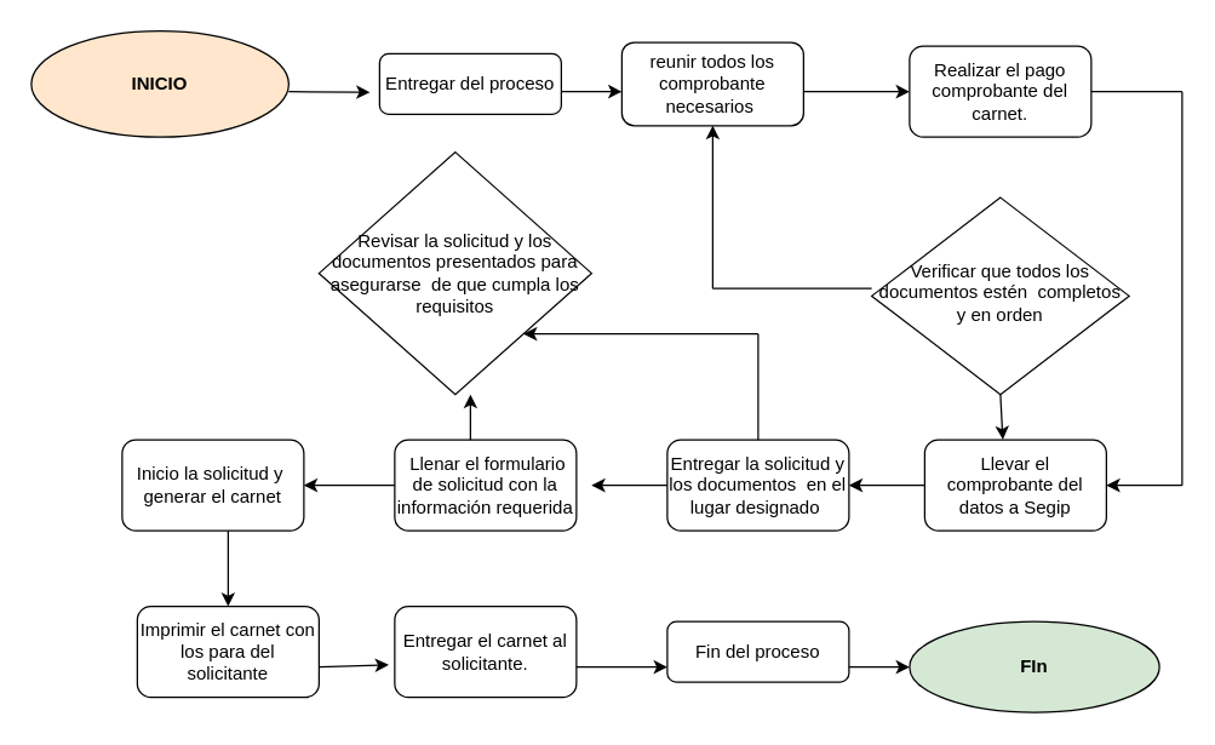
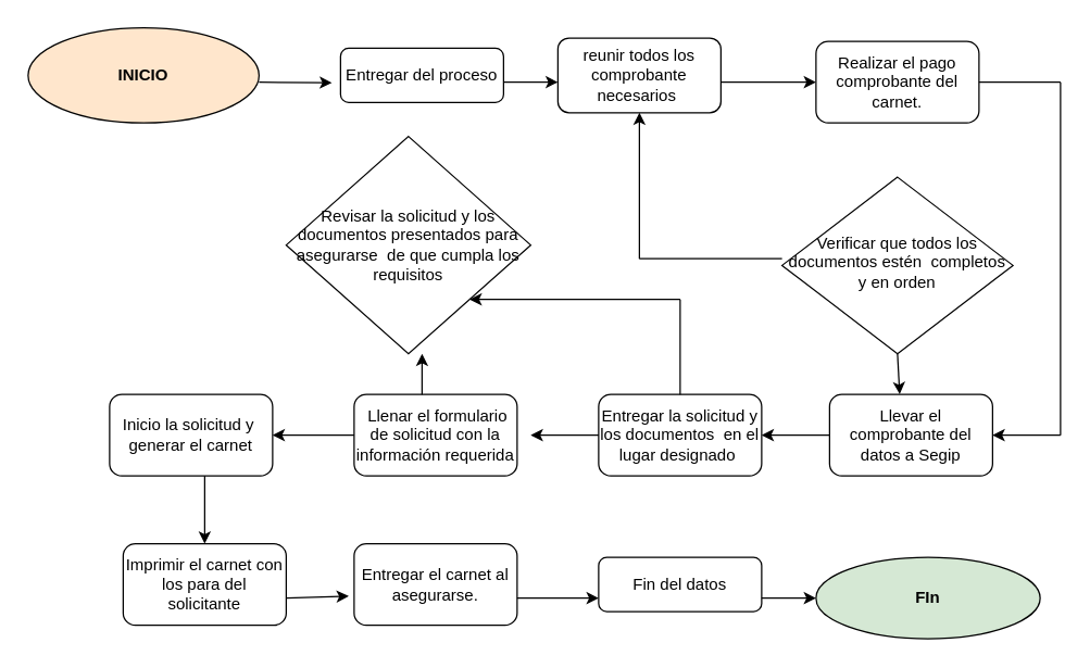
  <mxCell id="0" />
  <mxCell id="1" parent="0" />
  <mxCell id="2" value="Verificar que todos los documentos estén&amp;nbsp; completos y en orden" style="rhombus;whiteSpace=wrap;html=1;shadow=0;fontFamily=Helvetica;fontSize=12;align=center;strokeWidth=1;spacing=6;spacingTop=-4;" vertex="1" parent="1"><mxGeometry x="575" y="130" width="170" height="130" as="geometry" /></mxCell>
  <mxCell id="3" value="Entregar del proceso" style="rounded=1;whiteSpace=wrap;html=1;fontSize=12;glass=0;strokeWidth=1;shadow=0;" vertex="1" parent="1"><mxGeometry x="250" y="35" width="120" height="40" as="geometry" /></mxCell>
  <mxCell id="4" value="reunir todos los comprobante necesarios&amp;nbsp;" style="rounded=1;whiteSpace=wrap;html=1;fontSize=12;glass=0;strokeWidth=1;shadow=0;" vertex="1" parent="1"><mxGeometry x="410" y="27.5" width="120" height="55" as="geometry" /></mxCell>
  <mxCell id="5" value="&lt;b&gt;INICIO&lt;/b&gt;" style="ellipse;whiteSpace=wrap;html=1;fillColor=#ffe6cc;" vertex="1" parent="1"><mxGeometry x="20" y="20" width="170" height="70" as="geometry" /></mxCell>
  <mxCell id="6" value="" style="endArrow=classic;html=1;rounded=0;entryX=-0.053;entryY=0.636;entryDx=0;entryDy=0;entryPerimeter=0;" edge="1" parent="1" target="3"><mxGeometry width="50" height="50" relative="1" as="geometry"><mxPoint x="190" y="60" as="sourcePoint" /><mxPoint x="240" y="20" as="targetPoint" /></mxGeometry></mxCell>
  <mxCell id="7" value="&amp;nbsp;Llenar el formulario de solicitud con la información requerida" style="whiteSpace=wrap;html=1;rounded=1;glass=0;strokeWidth=1;shadow=0;" vertex="1" parent="1"><mxGeometry x="260" y="290" width="120" height="60" as="geometry" /></mxCell>
  <mxCell id="8" value="" style="endArrow=classic;html=1;rounded=0;" edge="1" parent="1"><mxGeometry width="50" height="50" relative="1" as="geometry"><mxPoint x="530" y="60" as="sourcePoint" /><mxPoint x="600" y="60" as="targetPoint" /></mxGeometry></mxCell>
  <mxCell id="9" value="" style="endArrow=classic;html=1;rounded=0;" edge="1" parent="1"><mxGeometry width="50" height="50" relative="1" as="geometry"><mxPoint x="370" y="60" as="sourcePoint" /><mxPoint x="410" y="60" as="targetPoint" /></mxGeometry></mxCell>
  <mxCell id="10" value="" style="endArrow=none;html=1;rounded=0;" edge="1" parent="1"><mxGeometry width="50" height="50" relative="1" as="geometry"><mxPoint x="575" y="190" as="sourcePoint" /><mxPoint x="470" y="190" as="targetPoint" /></mxGeometry></mxCell>
  <mxCell id="11" value="" style="endArrow=classic;html=1;rounded=0;entryX=0.5;entryY=1;entryDx=0;entryDy=0;" edge="1" parent="1" target="4"><mxGeometry width="50" height="50" relative="1" as="geometry"><mxPoint x="470" y="190" as="sourcePoint" /><mxPoint x="520" y="140" as="targetPoint" /></mxGeometry></mxCell>
  <mxCell id="12" value="Realizar el pago comprobante del carnet." style="rounded=1;whiteSpace=wrap;html=1;" vertex="1" parent="1"><mxGeometry x="600" y="30" width="120" height="60" as="geometry" /></mxCell>
  <mxCell id="13" value="" style="endArrow=none;html=1;rounded=0;" edge="1" parent="1"><mxGeometry width="50" height="50" relative="1" as="geometry"><mxPoint x="720" y="60" as="sourcePoint" /><mxPoint x="780" y="60" as="targetPoint" /></mxGeometry></mxCell>
  <mxCell id="14" value="" style="endArrow=none;html=1;rounded=0;" edge="1" parent="1"><mxGeometry width="50" height="50" relative="1" as="geometry"><mxPoint x="780" y="60" as="sourcePoint" /><mxPoint x="780" y="320" as="targetPoint" /></mxGeometry></mxCell>
  <mxCell id="15" value="" style="endArrow=classic;html=1;rounded=0;" edge="1" parent="1"><mxGeometry width="50" height="50" relative="1" as="geometry"><mxPoint x="780" y="320" as="sourcePoint" /><mxPoint x="730" y="320" as="targetPoint" /></mxGeometry></mxCell>
  <mxCell id="16" value="Entregar la solicitud y los documentos&amp;nbsp; en el lugar designado&amp;nbsp;" style="rounded=1;whiteSpace=wrap;html=1;" vertex="1" parent="1"><mxGeometry x="440" y="290" width="120" height="60" as="geometry" /></mxCell>
  <mxCell id="17" value="" style="endArrow=classic;html=1;rounded=0;entryX=1;entryY=0.5;entryDx=0;entryDy=0;" edge="1" parent="1" target="16"><mxGeometry width="50" height="50" relative="1" as="geometry"><mxPoint x="610" y="320" as="sourcePoint" /><mxPoint x="660" y="270" as="targetPoint" /></mxGeometry></mxCell>
  <mxCell id="18" value="Revisar la solicitud y los documentos presentados para asegurarse&amp;nbsp; de que cumpla los requisitos" style="rhombus;whiteSpace=wrap;html=1;" vertex="1" parent="1"><mxGeometry x="210" y="100" width="180" height="160" as="geometry" /></mxCell>
  <mxCell id="19" value="" style="endArrow=none;html=1;rounded=0;" edge="1" parent="1"><mxGeometry width="50" height="50" relative="1" as="geometry"><mxPoint x="500" y="290" as="sourcePoint" /><mxPoint x="500" y="220" as="targetPoint" /></mxGeometry></mxCell>
  <mxCell id="20" value="" style="endArrow=classic;html=1;rounded=0;entryX=1;entryY=1;entryDx=0;entryDy=0;" edge="1" parent="1" target="18"><mxGeometry width="50" height="50" relative="1" as="geometry"><mxPoint x="500" y="220" as="sourcePoint" /><mxPoint x="550" y="170" as="targetPoint" /></mxGeometry></mxCell>
  <mxCell id="21" value="Inicio la solicitud y&amp;nbsp; generar el carnet" style="rounded=1;whiteSpace=wrap;html=1;" vertex="1" parent="1"><mxGeometry x="80" y="290" width="120" height="60" as="geometry" /></mxCell>
  <mxCell id="22" value="" style="endArrow=classic;html=1;rounded=0;" edge="1" parent="1"><mxGeometry width="50" height="50" relative="1" as="geometry"><mxPoint x="440" y="320" as="sourcePoint" /><mxPoint x="390" y="320" as="targetPoint" /></mxGeometry></mxCell>
  <mxCell id="23" value="" style="endArrow=classic;html=1;rounded=0;" edge="1" parent="1"><mxGeometry width="50" height="50" relative="1" as="geometry"><mxPoint x="310" y="290" as="sourcePoint" /><mxPoint x="310" y="260" as="targetPoint" /></mxGeometry></mxCell>
  <mxCell id="24" value="Imprimir el carnet con los para del solicitante" style="rounded=1;whiteSpace=wrap;html=1;" vertex="1" parent="1"><mxGeometry x="90" y="400" width="120" height="60" as="geometry" /></mxCell>
- <mxCell id="25" value="Entregar el carnet al solicitante." style="rounded=1;whiteSpace=wrap;html=1;" vertex="1" parent="1"><mxGeometry x="260" y="400" width="120" height="60" as="geometry" /></mxCell>
- <mxCell id="26" value="Fin del proceso" style="rounded=1;whiteSpace=wrap;html=1;" vertex="1" parent="1"><mxGeometry x="440" y="410" width="120" height="40" as="geometry" /></mxCell>
+ <mxCell id="25" value="Entregar el carnet al asegurarse." style="rounded=1;whiteSpace=wrap;html=1;" vertex="1" parent="1"><mxGeometry x="260" y="400" width="120" height="60" as="geometry" /></mxCell>
+ <mxCell id="26" value="Fin del datos" style="rounded=1;whiteSpace=wrap;html=1;" vertex="1" parent="1"><mxGeometry x="440" y="410" width="120" height="40" as="geometry" /></mxCell>
  <mxCell id="27" value="&lt;b&gt;FIn&lt;/b&gt;" style="ellipse;whiteSpace=wrap;html=1;fillColor=#d5e8d4;" vertex="1" parent="1"><mxGeometry x="600" y="410" width="165" height="60" as="geometry" /></mxCell>
  <mxCell id="28" value="Llevar el comprobante del datos a Segip" style="rounded=1;whiteSpace=wrap;html=1;" vertex="1" parent="1"><mxGeometry x="610" y="290" width="120" height="60" as="geometry" /></mxCell>
  <mxCell id="29" value="" style="endArrow=classic;html=1;rounded=0;entryX=1;entryY=0.5;entryDx=0;entryDy=0;" edge="1" parent="1" target="21"><mxGeometry width="50" height="50" relative="1" as="geometry"><mxPoint x="260" y="320" as="sourcePoint" /><mxPoint x="310" y="270" as="targetPoint" /></mxGeometry></mxCell>
  <mxCell id="30" value="" style="endArrow=classic;html=1;rounded=0;entryX=0.5;entryY=0;entryDx=0;entryDy=0;" edge="1" parent="1" target="24"><mxGeometry width="50" height="50" relative="1" as="geometry"><mxPoint x="150" y="350" as="sourcePoint" /><mxPoint x="200" y="300" as="targetPoint" /></mxGeometry></mxCell>
  <mxCell id="31" value="" style="endArrow=classic;html=1;rounded=0;entryX=-0.033;entryY=0.643;entryDx=0;entryDy=0;entryPerimeter=0;" edge="1" parent="1" target="25"><mxGeometry width="50" height="50" relative="1" as="geometry"><mxPoint x="210" y="440" as="sourcePoint" /><mxPoint x="260" y="390" as="targetPoint" /></mxGeometry></mxCell>
  <mxCell id="32" value="" style="endArrow=classic;html=1;rounded=0;entryX=0;entryY=0.75;entryDx=0;entryDy=0;" edge="1" parent="1" target="26"><mxGeometry width="50" height="50" relative="1" as="geometry"><mxPoint x="380" y="440" as="sourcePoint" /><mxPoint x="430" y="390" as="targetPoint" /></mxGeometry></mxCell>
  <mxCell id="33" value="" style="endArrow=classic;html=1;rounded=0;" edge="1" parent="1"><mxGeometry width="50" height="50" relative="1" as="geometry"><mxPoint x="560" y="440" as="sourcePoint" /><mxPoint x="600" y="440" as="targetPoint" /></mxGeometry></mxCell>
  <mxCell id="34" value="" style="endArrow=classic;html=1;rounded=0;entryX=0.43;entryY=-0.003;entryDx=0;entryDy=0;entryPerimeter=0;" edge="1" parent="1" target="28"><mxGeometry width="50" height="50" relative="1" as="geometry"><mxPoint x="660" y="260" as="sourcePoint" /><mxPoint x="710" y="210" as="targetPoint" /></mxGeometry></mxCell>
